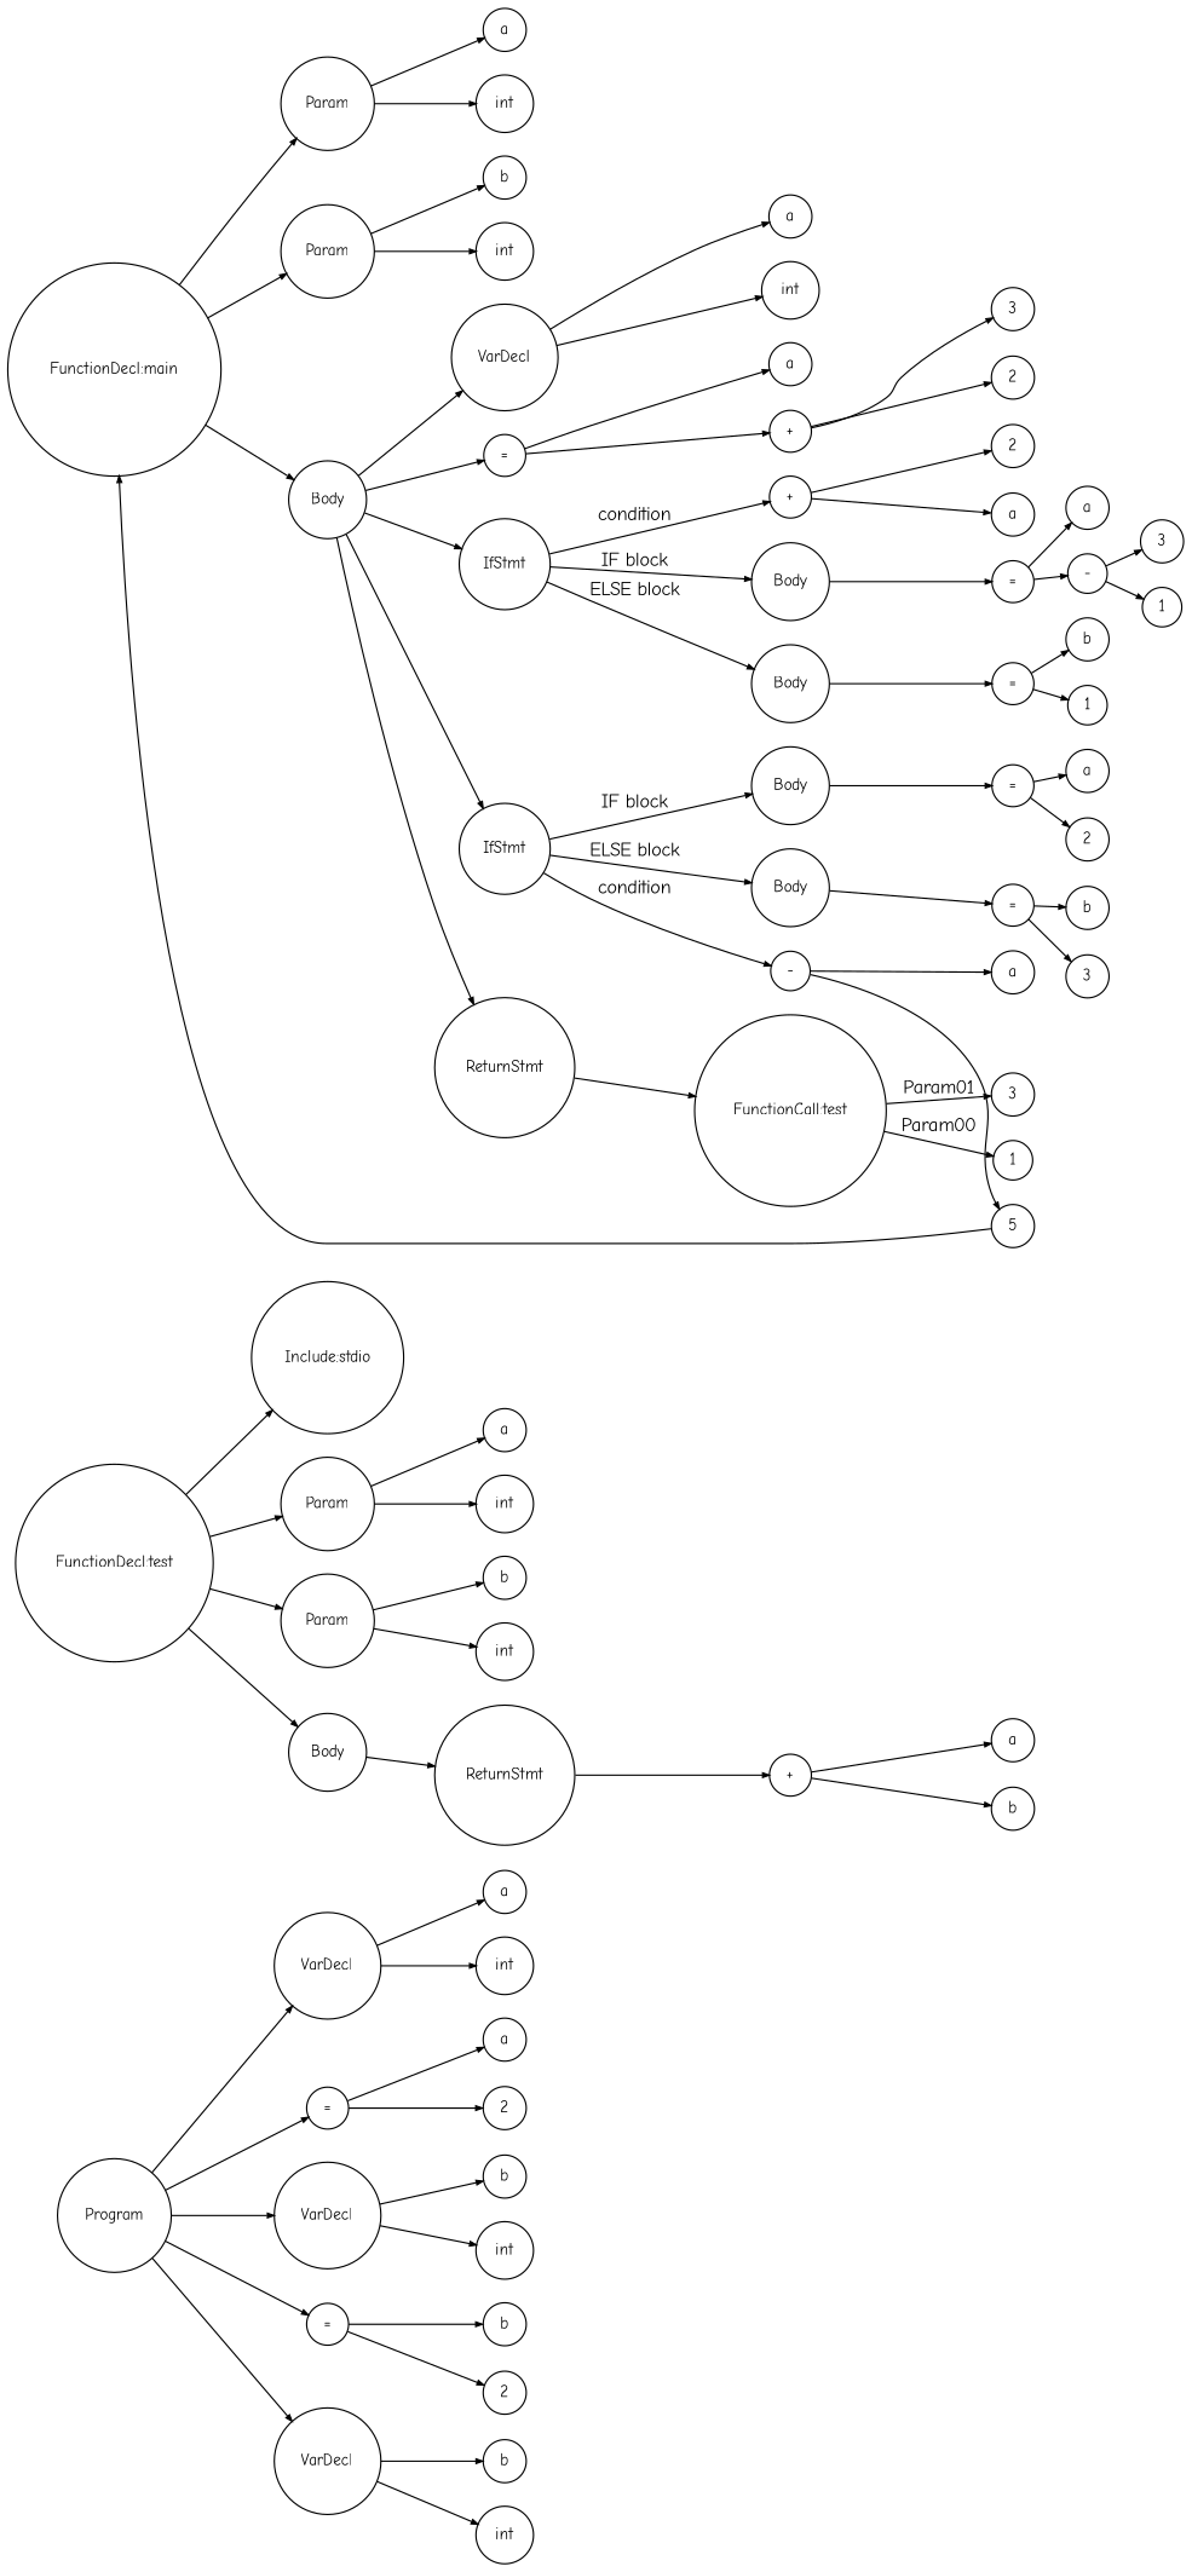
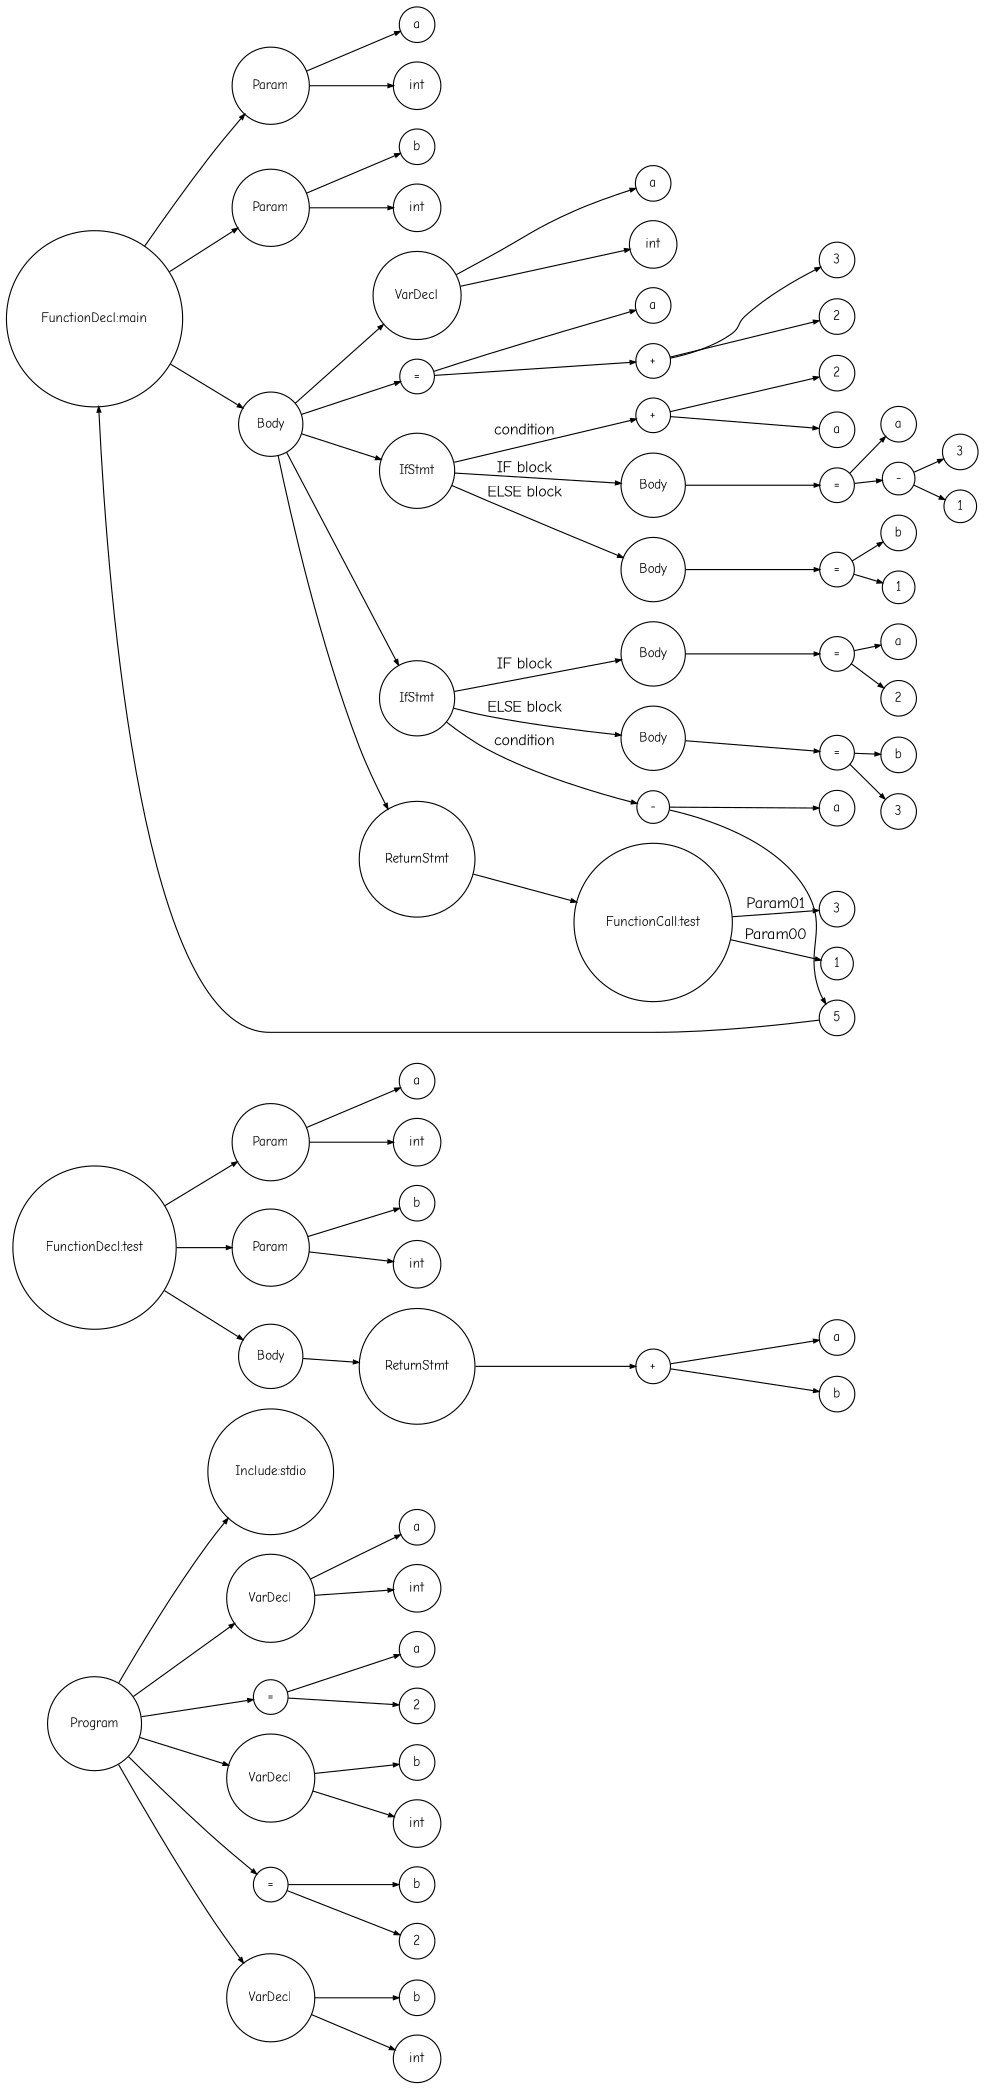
  digraph {
    fontname="Comic Neue"
    rankdir=LR
    ranksep=.3
    node [fontname="Comic Neue" fontsize=12 shape=circle]
    edge [arrowsize=.5 fontname="Comic Neue"]
    n1 [height=.1 label=Program]
    n2 [height=.1 label="Include:stdio"]
    n3 [height=.1 label=VarDecl]
    n4 [height=.1 label="="]
    n5 [height=.1 label=VarDecl]
    n6 [height=.1 label="="]
    n7 [height=.1 label=VarDecl]
    n8 [height=.1 label=a]
    n9 [height=.1 label=int]
    n10 [height=.1 label=a]
    n11 [height=.1 label=2]
    n12 [height=.1 label=b]
    n13 [height=.1 label=int]
    n14 [height=.1 label=b]
    n15 [height=.1 label=2]
    n16 [height=.1 label=b]
    n17 [height=.1 label=int]
    n18 [height=.1 label="FunctionDecl:test"]
    n19 [height=.1 label=Param]
    n20 [height=.1 label=Param]
    n21 [height=.1 label=Body]
    n22 [height=.1 label="FunctionDecl:main"]
    n23 [height=.1 label=Param]
    n24 [height=.1 label=Param]
    n25 [height=.1 label=Body]
    n26 [height=.1 label=a]
    n27 [height=.1 label=int]
    n28 [height=.1 label=b]
    n29 [height=.1 label=int]
    n30 [height=.1 label=ReturnStmt]
    n31 [height=.1 label="+"]
    n32 [height=.1 label=a]
    n33 [height=.1 label=b]
    n34 [height=.1 label=a]
    n35 [height=.1 label=int]
    n36 [height=.1 label=b]
    n37 [height=.1 label=int]
    n38 [height=.1 label=VarDecl]
    n39 [height=.1 label="="]
    n40 [height=.1 label=IfStmt]
    n41 [height=.1 label=IfStmt]
    n42 [height=.1 label=ReturnStmt]
    n43 [height=.1 label=a]
    n44 [height=.1 label=int]
    n45 [height=.1 label=a]
    n46 [height=.1 label="+"]
    n47 [height=.1 label="+"]
    n48 [height=.1 label=Body]
    n49 [height=.1 label=Body]
    n50 [height=.1 label="-"]
    n51 [height=.1 label=Body]
    n52 [height=.1 label=Body]
    n53 [height=.1 label="FunctionCall:test"]
    n54 [height=.1 label=2]
    n55 [height=.1 label=3]
    n56 [height=.1 label=a]
    n57 [height=.1 label=2]
    n58 [height=.1 label="="]
    n59 [height=.1 label="="]
    n60 [height=.1 label=a]
    n61 [height=.1 label="-"]
    n62 [height=.1 label=3]
    n63 [height=.1 label=1]
    n64 [height=.1 label=b]
    n65 [height=.1 label=1]
    n66 [height=.1 label=a]
    n67 [height=.1 label=5]
    n68 [height=.1 label="="]
    n69 [height=.1 label="="]
    n70 [height=.1 label=a]
    n71 [height=.1 label=2]
    n72 [height=.1 label=b]
    n73 [height=.1 label=3]
    n74 [height=.1 label=1]
    n75 [height=.1 label=3]
-   n18 -> n2
+   n1 -> n2
    n1 -> n3
    n1 -> n4
    n1 -> n5
    n1 -> n6
    n1 -> n7
    n3 -> n8
    n3 -> n9
    n4 -> n10
    n4 -> n11
    n5 -> n12
    n5 -> n13
    n6 -> n14
    n6 -> n15
    n7 -> n16
    n7 -> n17
    n18 -> n19
    n18 -> n20
    n18 -> n21
    n19 -> n26
    n19 -> n27
    n20 -> n28
    n20 -> n29
    n21 -> n30
    n22 -> n23
    n22 -> n24
    n22 -> n25
    n23 -> n34
    n23 -> n35
    n24 -> n36
    n24 -> n37
    n25 -> n38
    n25 -> n39
    n25 -> n40
    n25 -> n41
    n25 -> n42
    n30 -> n31
    n31 -> n32
    n31 -> n33
    n38 -> n43
    n38 -> n44
    n39 -> n45
    n39 -> n46
    n40 -> n47 [label=condition]
    n40 -> n48 [label="IF block"]
    n40 -> n49 [label="ELSE block"]
    n41 -> n50 [label=condition]
    n41 -> n51 [label="IF block"]
    n41 -> n52 [label="ELSE block"]
    n42 -> n53
    n46 -> n54
    n46 -> n55
    n47 -> n56
    n47 -> n57
    n48 -> n58
    n49 -> n59
    n50 -> n66
    n50 -> n67
    n51 -> n68
    n52 -> n69
    n53 -> n74 [label=Param00]
    n53 -> n75 [label=Param01]
    n58 -> n60
    n58 -> n61
    n59 -> n64
    n59 -> n65
    n61 -> n62
    n61 -> n63
    n67 -> n22
    n68 -> n70
    n68 -> n71
    n69 -> n72
    n69 -> n73
  }
